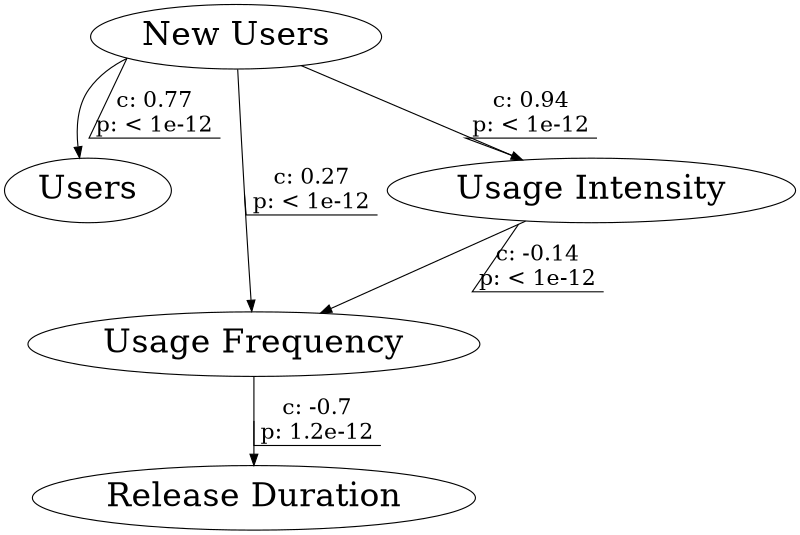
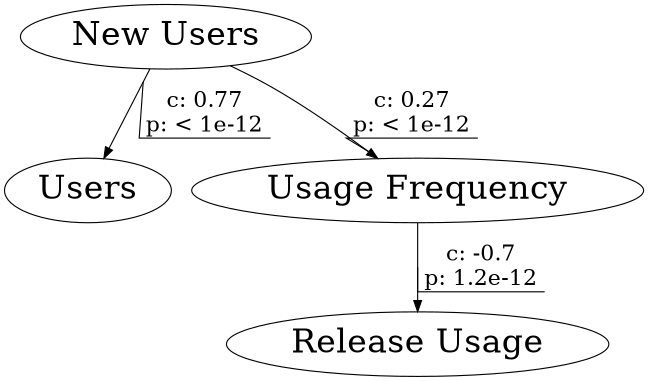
  digraph {
    node [fontsize=30]
    edge [decorate=true dir=forward fontsize=20]
    n1 [label=Users]
    "Usage Frequency"
-   "Release Duration"
+   "Release Duration" [label="Release Usage"]
    "New Users"
-   "Usage Intensity"
    "Usage Frequency" -> "Release Duration" [label=" c: -0.7 \n p: 1.2e-12 "]
    "New Users" -> n1 [label=" c: 0.77 \n p: < 1e-12 "]
    "New Users" -> "Usage Frequency" [label=" c: 0.27 \n p: < 1e-12 "]
-   "New Users" -> "Usage Intensity" [label=" c: 0.94 \n p: < 1e-12 "]
-   "Usage Intensity" -> "Usage Frequency" [label=" c: -0.14 \n p: < 1e-12 "]
  }
